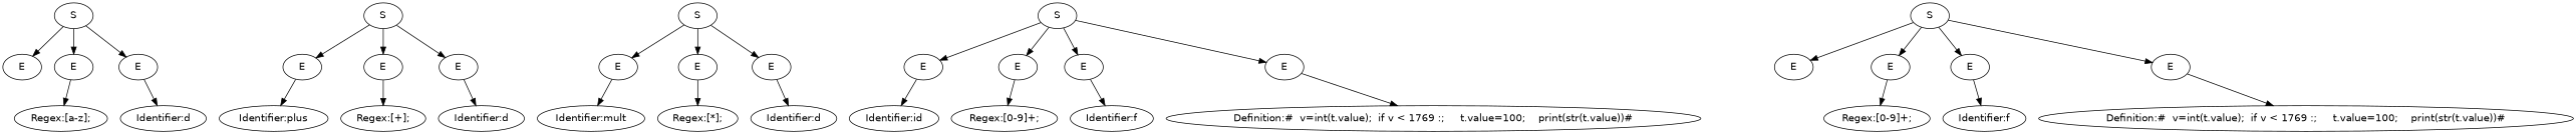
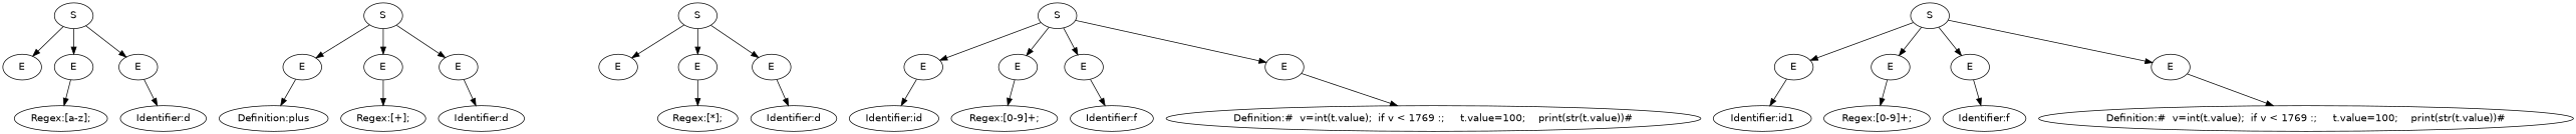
  digraph {
    fontname="DejaVu Sans"
    ordering=out
    node [fontname="DejaVu Sans"]
    edge [fontname="DejaVu Sans"]
    n1 [label=E]
    n2 [label="Regex:[a-z];"]
    n3 [label=E]
    n4 [label="Identifier:d"]
    n5 [label=E]
    n6 [label=S]
-   n7 [label="Identifier:plus"]
+   n7 [label="Definition:plus"]
    n8 [label=E]
    n9 [label="Regex:[\+];"]
    n10 [label=E]
    n11 [label="Identifier:d"]
    n12 [label=E]
    n13 [label=S]
-   n14 [label="Identifier:mult"]
    n15 [label=E]
    n16 [label="Regex:[\*];"]
    n17 [label=E]
    n18 [label="Identifier:d"]
    n19 [label=E]
    n20 [label=S]
    n21 [label="Identifier:id"]
    n22 [label=E]
    n23 [label="Regex:[0-9]+;"]
    n24 [label=E]
    n25 [label="Identifier:f"]
    n26 [label=E]
    n27 [label="Definition:#  v=int(t.value);  if v < 1769 :;     t.value=100;    print(str(t.value))#"]
    n28 [label=E]
    n29 [label=S]
+   n30 [label="Identifier:id1"]
    n31 [label=E]
    n32 [label="Regex:[0-9]+;"]
    n33 [label=E]
    n34 [label="Identifier:f"]
    n35 [label=E]
    n36 [label="Definition:#  v=int(t.value);  if v < 1769 :;     t.value=100;    print(str(t.value))#"]
    n37 [label=E]
    n38 [label=S]
    n3 -> n2
    n5 -> n4
    n6 -> n1
    n6 -> n3
    n6 -> n5
    n8 -> n7
    n10 -> n9
    n12 -> n11
    n13 -> n8
    n13 -> n10
    n13 -> n12
-   n15 -> n14
    n17 -> n16
    n19 -> n18
    n20 -> n15
    n20 -> n17
    n20 -> n19
    n22 -> n21
    n24 -> n23
    n26 -> n25
    n28 -> n27
    n29 -> n22
    n29 -> n24
    n29 -> n26
    n29 -> n28
+   n31 -> n30
    n33 -> n32
    n35 -> n34
    n37 -> n36
    n38 -> n31
    n38 -> n33
    n38 -> n35
    n38 -> n37
  }
